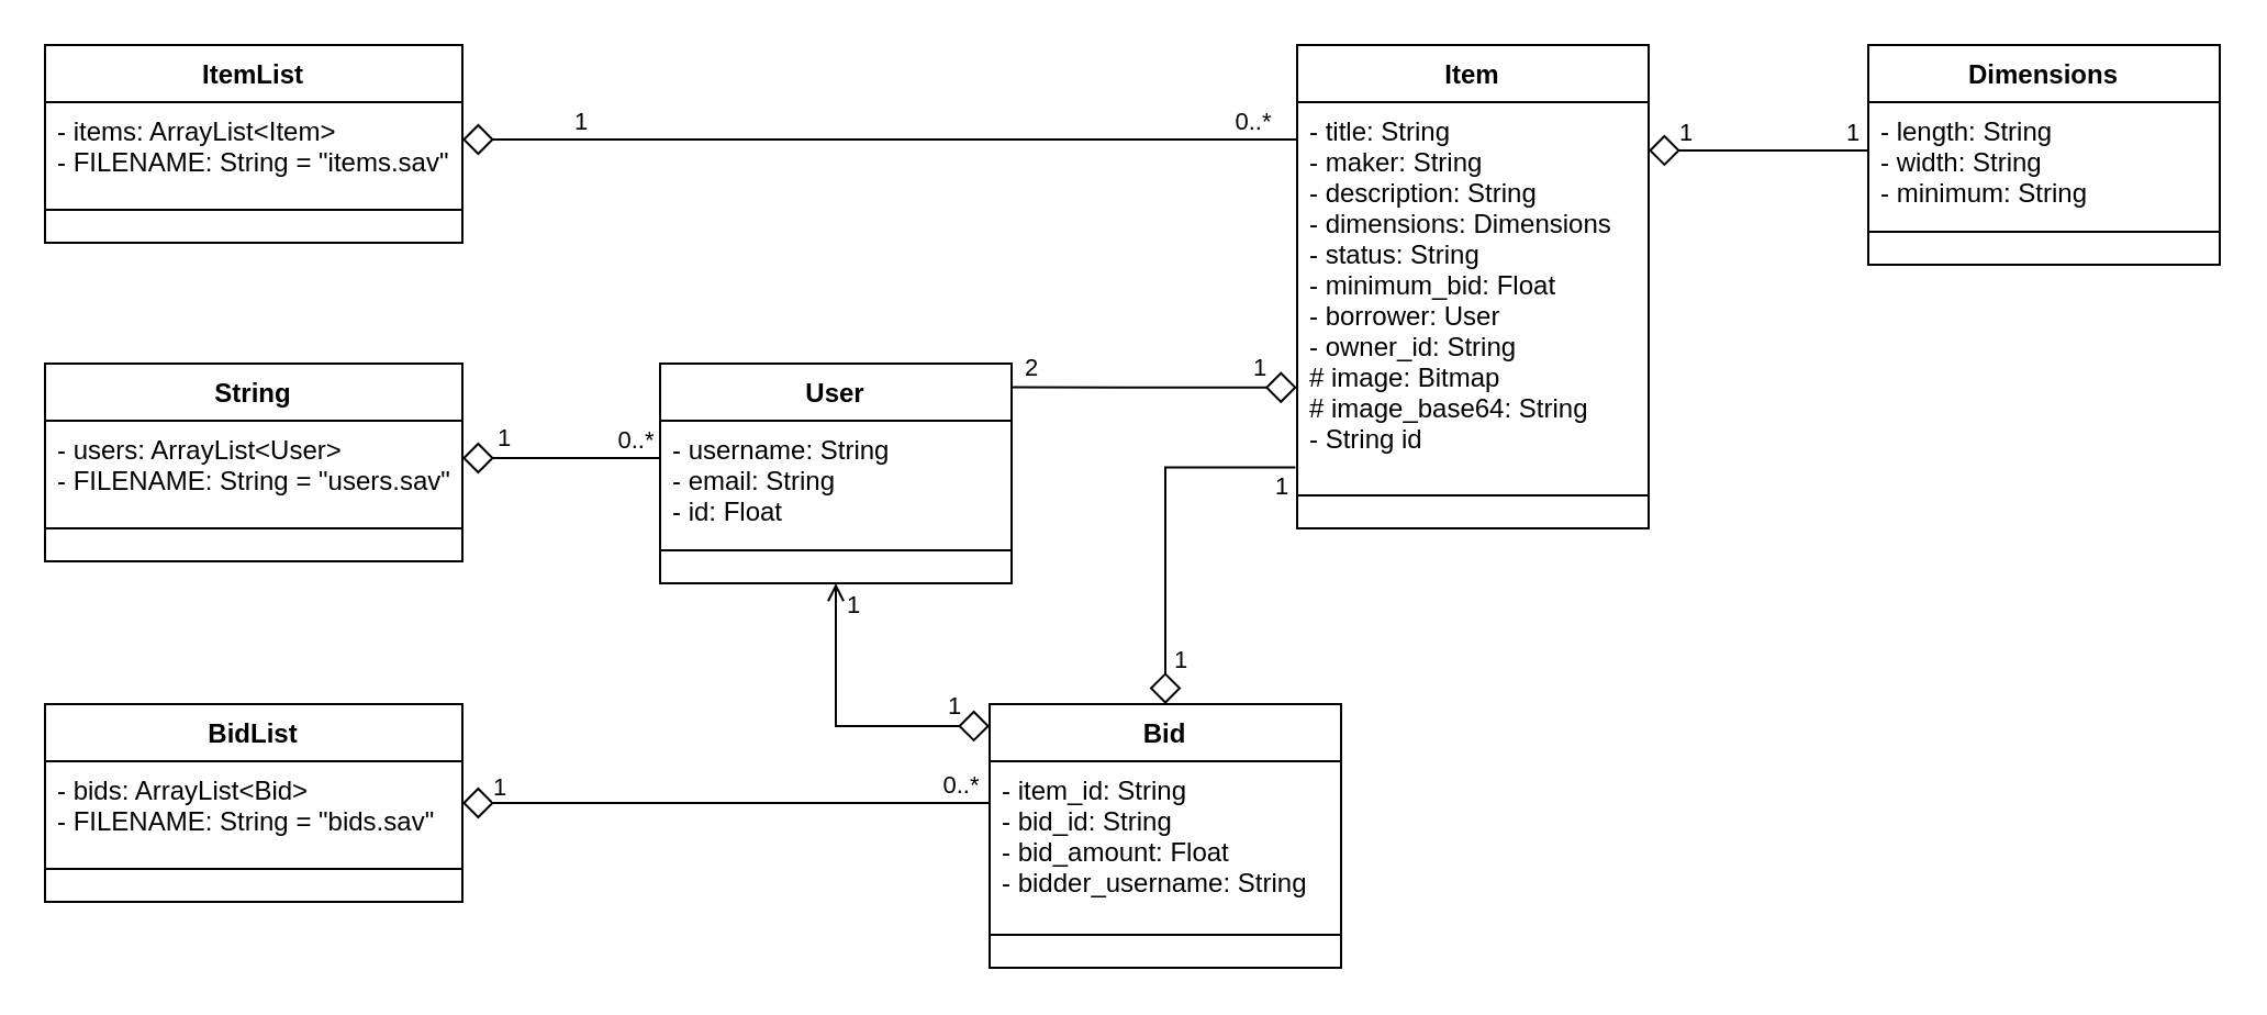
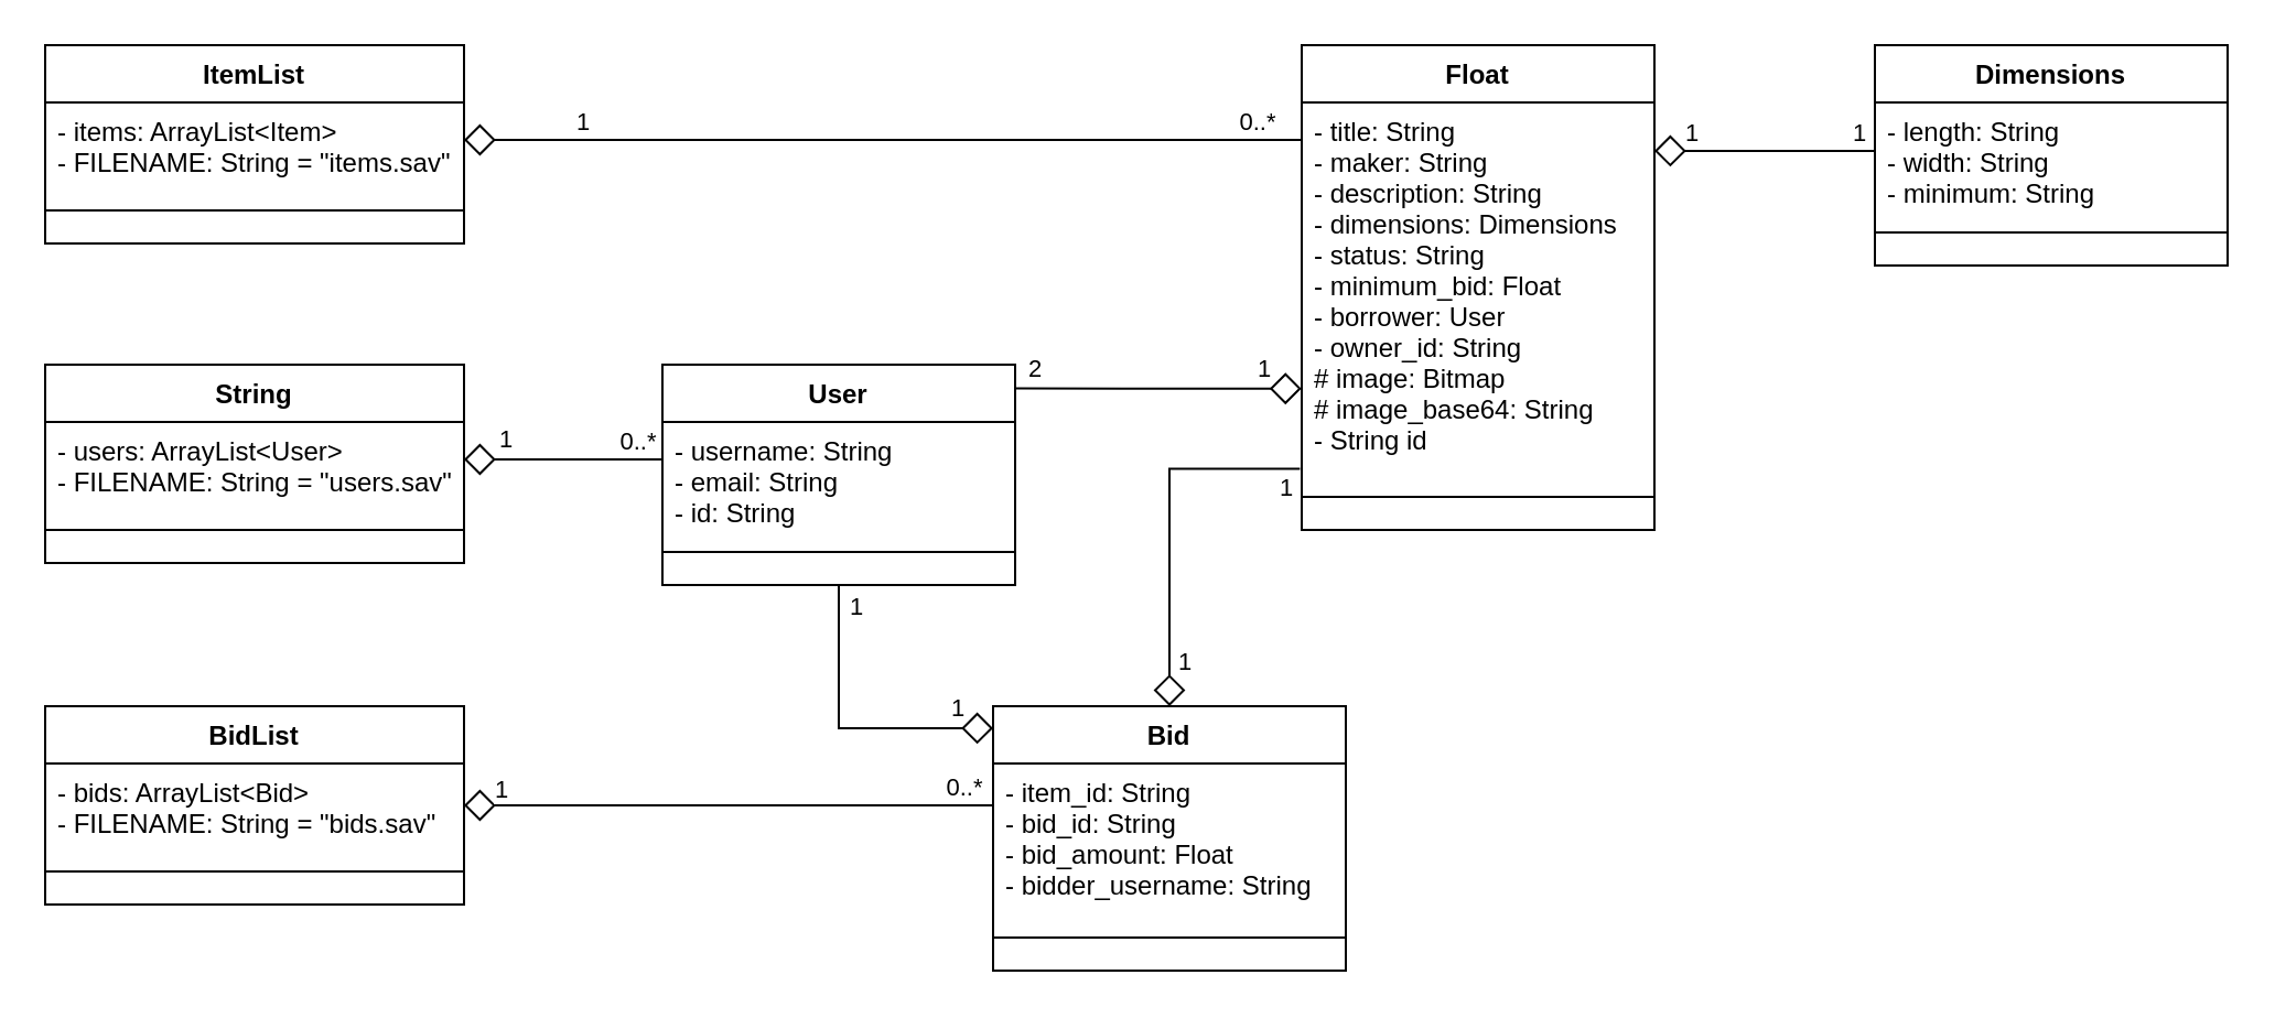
  <mxCell id="0" />
  <mxCell id="1" parent="0" />
  <mxCell id="2" value="Dimensions" style="swimlane;fontStyle=1;align=center;verticalAlign=top;childLayout=stackLayout;horizontal=1;startSize=26;horizontalStack=0;resizeParent=1;resizeParentMax=0;resizeLast=0;collapsible=1;marginBottom=0;" vertex="1" parent="1"><mxGeometry x="850" y="20" width="160" height="100" as="geometry" /></mxCell>
  <mxCell id="3" value="- length: String&#10;- width: String&#10;- minimum: String" style="text;strokeColor=none;fillColor=none;align=left;verticalAlign=top;spacingLeft=4;spacingRight=4;overflow=hidden;rotatable=0;points=[[0,0.5],[1,0.5]];portConstraint=eastwest;" vertex="1" parent="2"><mxGeometry y="26" width="160" height="44" as="geometry" /></mxCell>
  <mxCell id="4" value="" style="line;strokeWidth=1;fillColor=none;align=left;verticalAlign=middle;spacingTop=-1;spacingLeft=3;spacingRight=3;rotatable=0;labelPosition=right;points=[];portConstraint=eastwest;" vertex="1" parent="2"><mxGeometry y="70" width="160" height="30" as="geometry" /></mxCell>
  <mxCell id="5" style="edgeStyle=orthogonalEdgeStyle;rounded=0;orthogonalLoop=1;jettySize=auto;html=1;exitX=-0.001;exitY=0.792;exitDx=0;exitDy=0;entryX=0.999;entryY=0.107;entryDx=0;entryDy=0;entryPerimeter=0;startArrow=diamond;startFill=0;endArrow=none;endFill=0;startSize=12;strokeColor=default;exitPerimeter=0;" edge="1" parent="1" source="9" target="11"><mxGeometry relative="1" as="geometry" /></mxCell>
  <mxCell id="6" value="1" style="edgeLabel;html=1;align=center;verticalAlign=middle;resizable=0;points=[];" vertex="1" connectable="0" parent="5"><mxGeometry x="-0.745" y="-2" relative="1" as="geometry"><mxPoint y="-7" as="offset" /></mxGeometry></mxCell>
  <mxCell id="7" value="2" style="edgeLabel;html=1;align=center;verticalAlign=middle;resizable=0;points=[];" vertex="1" connectable="0" parent="5"><mxGeometry x="0.908" relative="1" as="geometry"><mxPoint x="2" y="-9" as="offset" /></mxGeometry></mxCell>
- <mxCell id="8" value="Item" style="swimlane;fontStyle=1;align=center;verticalAlign=top;childLayout=stackLayout;horizontal=1;startSize=26;horizontalStack=0;resizeParent=1;resizeParentMax=0;resizeLast=0;collapsible=1;marginBottom=0;" vertex="1" parent="1"><mxGeometry x="590" y="20" width="160" height="220" as="geometry" /></mxCell>
+ <mxCell id="8" value="Float" style="swimlane;fontStyle=1;align=center;verticalAlign=top;childLayout=stackLayout;horizontal=1;startSize=26;horizontalStack=0;resizeParent=1;resizeParentMax=0;resizeLast=0;collapsible=1;marginBottom=0;" vertex="1" parent="1"><mxGeometry x="590" y="20" width="160" height="220" as="geometry" /></mxCell>
  <mxCell id="9" value="- title: String&#10;- maker: String&#10;- description: String&#10;- dimensions: Dimensions&#10;- status: String&#10;- minimum_bid: Float&#10;- borrower: User&#10;- owner_id: String&#10;# image: Bitmap&#10;# image_base64: String&#10;- String id" style="text;strokeColor=none;fillColor=none;align=left;verticalAlign=top;spacingLeft=4;spacingRight=4;overflow=hidden;rotatable=0;points=[[0,0.5],[1,0.5]];portConstraint=eastwest;" vertex="1" parent="8"><mxGeometry y="26" width="160" height="164" as="geometry" /></mxCell>
  <mxCell id="10" value="" style="line;strokeWidth=1;fillColor=none;align=left;verticalAlign=middle;spacingTop=-1;spacingLeft=3;spacingRight=3;rotatable=0;labelPosition=right;points=[];portConstraint=eastwest;" vertex="1" parent="8"><mxGeometry y="190" width="160" height="30" as="geometry" /></mxCell>
  <mxCell id="11" value="User" style="swimlane;fontStyle=1;align=center;verticalAlign=top;childLayout=stackLayout;horizontal=1;startSize=26;horizontalStack=0;resizeParent=1;resizeParentMax=0;resizeLast=0;collapsible=1;marginBottom=0;" vertex="1" parent="1"><mxGeometry x="300" y="165" width="160" height="100" as="geometry" /></mxCell>
- <mxCell id="12" value="- username: String &#10;- email: String &#10;- id: Float " style="text;strokeColor=none;fillColor=none;align=left;verticalAlign=top;spacingLeft=4;spacingRight=4;overflow=hidden;rotatable=0;points=[[0,0.5],[1,0.5]];portConstraint=eastwest;" vertex="1" parent="11"><mxGeometry y="26" width="160" height="44" as="geometry" /></mxCell>
+ <mxCell id="12" value="- username: String &#10;- email: String &#10;- id: String " style="text;strokeColor=none;fillColor=none;align=left;verticalAlign=top;spacingLeft=4;spacingRight=4;overflow=hidden;rotatable=0;points=[[0,0.5],[1,0.5]];portConstraint=eastwest;" vertex="1" parent="11"><mxGeometry y="26" width="160" height="44" as="geometry" /></mxCell>
  <mxCell id="13" value="" style="line;strokeWidth=1;fillColor=none;align=left;verticalAlign=middle;spacingTop=-1;spacingLeft=3;spacingRight=3;rotatable=0;labelPosition=right;points=[];portConstraint=eastwest;" vertex="1" parent="11"><mxGeometry y="70" width="160" height="30" as="geometry" /></mxCell>
- <mxCell id="14" style="edgeStyle=orthogonalEdgeStyle;rounded=0;orthogonalLoop=1;jettySize=auto;html=1;startArrow=diamond;startFill=0;endArrow=open;endFill=0;startSize=12;strokeColor=default;entryX=0.5;entryY=1;entryDx=0;entryDy=0;exitX=0;exitY=0.083;exitDx=0;exitDy=0;exitPerimeter=0;" edge="1" parent="1" source="17" target="11"><mxGeometry relative="1" as="geometry"><mxPoint x="430" y="330" as="sourcePoint" /><mxPoint x="330" y="213" as="targetPoint" /><Array as="points"><mxPoint x="380" y="330" /></Array></mxGeometry></mxCell>
+ <mxCell id="14" style="edgeStyle=orthogonalEdgeStyle;rounded=0;orthogonalLoop=1;jettySize=auto;html=1;startArrow=diamond;startFill=0;endArrow=none;endFill=0;startSize=12;strokeColor=default;entryX=0.5;entryY=1;entryDx=0;entryDy=0;exitX=0;exitY=0.083;exitDx=0;exitDy=0;exitPerimeter=0;" edge="1" parent="1" source="17" target="11"><mxGeometry relative="1" as="geometry"><mxPoint x="430" y="330" as="sourcePoint" /><mxPoint x="330" y="213" as="targetPoint" /><Array as="points"><mxPoint x="380" y="330" /></Array></mxGeometry></mxCell>
  <mxCell id="15" value="1" style="edgeLabel;html=1;align=center;verticalAlign=middle;resizable=0;points=[];" vertex="1" connectable="0" parent="14"><mxGeometry x="0.949" relative="1" as="geometry"><mxPoint x="7" y="6" as="offset" /></mxGeometry></mxCell>
  <mxCell id="16" value="1" style="edgeLabel;html=1;align=center;verticalAlign=middle;resizable=0;points=[];" vertex="1" connectable="0" parent="14"><mxGeometry x="-0.905" relative="1" as="geometry"><mxPoint x="-11" y="-9" as="offset" /></mxGeometry></mxCell>
  <mxCell id="17" value="Bid" style="swimlane;fontStyle=1;align=center;verticalAlign=top;childLayout=stackLayout;horizontal=1;startSize=26;horizontalStack=0;resizeParent=1;resizeParentMax=0;resizeLast=0;collapsible=1;marginBottom=0;" vertex="1" parent="1"><mxGeometry x="450" y="320" width="160" height="120" as="geometry" /></mxCell>
  <mxCell id="18" value="- item_id: String&#10;- bid_id: String&#10;- bid_amount: Float&#10;- bidder_username: String" style="text;strokeColor=none;fillColor=none;align=left;verticalAlign=top;spacingLeft=4;spacingRight=4;overflow=hidden;rotatable=0;points=[[0,0.5],[1,0.5]];portConstraint=eastwest;" vertex="1" parent="17"><mxGeometry y="26" width="160" height="64" as="geometry" /></mxCell>
  <mxCell id="19" value="" style="line;strokeWidth=1;fillColor=none;align=left;verticalAlign=middle;spacingTop=-1;spacingLeft=3;spacingRight=3;rotatable=0;labelPosition=right;points=[];portConstraint=eastwest;" vertex="1" parent="17"><mxGeometry y="90" width="160" height="30" as="geometry" /></mxCell>
  <mxCell id="20" value="BidList" style="swimlane;fontStyle=1;align=center;verticalAlign=top;childLayout=stackLayout;horizontal=1;startSize=26;horizontalStack=0;resizeParent=1;resizeParentMax=0;resizeLast=0;collapsible=1;marginBottom=0;" vertex="1" parent="1"><mxGeometry x="20" y="320" width="190" height="90" as="geometry" /></mxCell>
  <mxCell id="21" value="- bids: ArrayList&lt;Bid&gt;&#10;- FILENAME: String = &quot;bids.sav&quot;" style="text;strokeColor=none;fillColor=none;align=left;verticalAlign=top;spacingLeft=4;spacingRight=4;overflow=hidden;rotatable=0;points=[[0,0.5],[1,0.5]];portConstraint=eastwest;" vertex="1" parent="20"><mxGeometry y="26" width="190" height="34" as="geometry" /></mxCell>
  <mxCell id="22" value="" style="line;strokeWidth=1;fillColor=none;align=left;verticalAlign=middle;spacingTop=-1;spacingLeft=3;spacingRight=3;rotatable=0;labelPosition=right;points=[];portConstraint=eastwest;" vertex="1" parent="20"><mxGeometry y="60" width="190" height="30" as="geometry" /></mxCell>
  <mxCell id="23" style="edgeStyle=orthogonalEdgeStyle;rounded=0;orthogonalLoop=1;jettySize=auto;html=1;exitX=1;exitY=0.5;exitDx=0;exitDy=0;startArrow=diamond;startFill=0;endArrow=none;endFill=0;startSize=12;strokeColor=default;" edge="1" parent="1" source="27"><mxGeometry relative="1" as="geometry"><mxPoint x="590" y="63" as="targetPoint" /></mxGeometry></mxCell>
  <mxCell id="24" value="1" style="edgeLabel;html=1;align=center;verticalAlign=middle;resizable=0;points=[];" vertex="1" connectable="0" parent="23"><mxGeometry x="-0.749" y="-1" relative="1" as="geometry"><mxPoint x="5" y="-10" as="offset" /></mxGeometry></mxCell>
  <mxCell id="25" value="0..*" style="edgeLabel;html=1;align=center;verticalAlign=middle;resizable=0;points=[];" vertex="1" connectable="0" parent="23"><mxGeometry x="0.937" y="-1" relative="1" as="geometry"><mxPoint x="-9" y="-10" as="offset" /></mxGeometry></mxCell>
  <mxCell id="26" value="ItemList" style="swimlane;fontStyle=1;align=center;verticalAlign=top;childLayout=stackLayout;horizontal=1;startSize=26;horizontalStack=0;resizeParent=1;resizeParentMax=0;resizeLast=0;collapsible=1;marginBottom=0;" vertex="1" parent="1"><mxGeometry x="20" y="20" width="190" height="90" as="geometry" /></mxCell>
  <mxCell id="27" value="- items: ArrayList&lt;Item&gt;&#10;- FILENAME: String = &quot;items.sav&quot;" style="text;strokeColor=none;fillColor=none;align=left;verticalAlign=top;spacingLeft=4;spacingRight=4;overflow=hidden;rotatable=0;points=[[0,0.5],[1,0.5]];portConstraint=eastwest;" vertex="1" parent="26"><mxGeometry y="26" width="190" height="34" as="geometry" /></mxCell>
  <mxCell id="28" value="" style="line;strokeWidth=1;fillColor=none;align=left;verticalAlign=middle;spacingTop=-1;spacingLeft=3;spacingRight=3;rotatable=0;labelPosition=right;points=[];portConstraint=eastwest;" vertex="1" parent="26"><mxGeometry y="60" width="190" height="30" as="geometry" /></mxCell>
  <mxCell id="29" value="String" style="swimlane;fontStyle=1;align=center;verticalAlign=top;childLayout=stackLayout;horizontal=1;startSize=26;horizontalStack=0;resizeParent=1;resizeParentMax=0;resizeLast=0;collapsible=1;marginBottom=0;" vertex="1" parent="1"><mxGeometry x="20" y="165" width="190" height="90" as="geometry" /></mxCell>
  <mxCell id="30" value="- users: ArrayList&lt;User&gt;&#10;- FILENAME: String = &quot;users.sav&quot;" style="text;strokeColor=none;fillColor=none;align=left;verticalAlign=top;spacingLeft=4;spacingRight=4;overflow=hidden;rotatable=0;points=[[0,0.5],[1,0.5]];portConstraint=eastwest;" vertex="1" parent="29"><mxGeometry y="26" width="190" height="34" as="geometry" /></mxCell>
  <mxCell id="31" value="" style="line;strokeWidth=1;fillColor=none;align=left;verticalAlign=middle;spacingTop=-1;spacingLeft=3;spacingRight=3;rotatable=0;labelPosition=right;points=[];portConstraint=eastwest;" vertex="1" parent="29"><mxGeometry y="60" width="190" height="30" as="geometry" /></mxCell>
  <mxCell id="32" style="edgeStyle=orthogonalEdgeStyle;rounded=0;orthogonalLoop=1;jettySize=auto;html=1;entryX=0;entryY=0.5;entryDx=0;entryDy=0;strokeColor=default;endArrow=none;endFill=0;startArrow=diamond;startFill=0;startSize=12;exitX=1;exitY=0.134;exitDx=0;exitDy=0;exitPerimeter=0;" edge="1" parent="1" source="9" target="3"><mxGeometry relative="1" as="geometry"><mxPoint x="760" y="90" as="sourcePoint" /></mxGeometry></mxCell>
  <mxCell id="33" value="1" style="edgeLabel;html=1;align=center;verticalAlign=middle;resizable=0;points=[];" vertex="1" connectable="0" parent="32"><mxGeometry x="0.974" relative="1" as="geometry"><mxPoint x="-6" y="-8" as="offset" /></mxGeometry></mxCell>
  <mxCell id="34" value="1" style="edgeLabel;html=1;align=center;verticalAlign=middle;resizable=0;points=[];" vertex="1" connectable="0" parent="32"><mxGeometry x="-0.772" relative="1" as="geometry"><mxPoint x="6" y="-8" as="offset" /></mxGeometry></mxCell>
  <mxCell id="35" style="edgeStyle=orthogonalEdgeStyle;rounded=0;orthogonalLoop=1;jettySize=auto;html=1;startArrow=diamond;startFill=0;endArrow=none;endFill=0;startSize=12;strokeColor=default;entryX=-0.005;entryY=1.014;entryDx=0;entryDy=0;entryPerimeter=0;exitX=0.5;exitY=0;exitDx=0;exitDy=0;" edge="1" parent="1" source="17" target="9"><mxGeometry relative="1" as="geometry"><mxPoint x="770" y="340" as="sourcePoint" /><mxPoint x="800" y="188" as="targetPoint" /></mxGeometry></mxCell>
  <mxCell id="36" value="1" style="edgeLabel;html=1;align=center;verticalAlign=middle;resizable=0;points=[];" vertex="1" connectable="0" parent="35"><mxGeometry x="-0.63" y="-2" relative="1" as="geometry"><mxPoint x="4" y="10" as="offset" /></mxGeometry></mxCell>
  <mxCell id="37" value="1" style="edgeLabel;html=1;align=center;verticalAlign=middle;resizable=0;points=[];" vertex="1" connectable="0" parent="35"><mxGeometry x="0.732" y="-2" relative="1" as="geometry"><mxPoint x="15" y="6" as="offset" /></mxGeometry></mxCell>
  <mxCell id="38" style="edgeStyle=orthogonalEdgeStyle;rounded=0;orthogonalLoop=1;jettySize=auto;html=1;exitX=1;exitY=0.5;exitDx=0;exitDy=0;entryX=0;entryY=0.386;entryDx=0;entryDy=0;startArrow=diamond;startFill=0;endArrow=none;endFill=0;startSize=12;strokeColor=default;entryPerimeter=0;" edge="1" parent="1" source="30" target="12"><mxGeometry relative="1" as="geometry" /></mxCell>
  <mxCell id="39" value="1" style="edgeLabel;html=1;align=center;verticalAlign=middle;resizable=0;points=[];" vertex="1" connectable="0" parent="38"><mxGeometry x="-0.692" y="-2" relative="1" as="geometry"><mxPoint x="4" y="-11" as="offset" /></mxGeometry></mxCell>
  <mxCell id="40" value="0..*" style="edgeLabel;html=1;align=center;verticalAlign=middle;resizable=0;points=[];" vertex="1" connectable="0" parent="38"><mxGeometry x="0.926" y="-1" relative="1" as="geometry"><mxPoint x="-9" y="-9" as="offset" /></mxGeometry></mxCell>
  <mxCell id="41" style="edgeStyle=orthogonalEdgeStyle;rounded=0;orthogonalLoop=1;jettySize=auto;html=1;exitX=1;exitY=0.5;exitDx=0;exitDy=0;startArrow=diamond;startFill=0;endArrow=none;endFill=0;startSize=12;strokeColor=default;entryX=0;entryY=0.297;entryDx=0;entryDy=0;entryPerimeter=0;" edge="1" parent="1" source="20" target="18"><mxGeometry relative="1" as="geometry"><mxPoint x="440" y="365" as="targetPoint" /></mxGeometry></mxCell>
  <mxCell id="42" value="1" style="edgeLabel;html=1;align=center;verticalAlign=middle;resizable=0;points=[];" vertex="1" connectable="0" parent="41"><mxGeometry x="-0.519" y="-2" relative="1" as="geometry"><mxPoint x="-41" y="-10" as="offset" /></mxGeometry></mxCell>
  <mxCell id="43" value="0..*" style="edgeLabel;html=1;align=center;verticalAlign=middle;resizable=0;points=[];" vertex="1" connectable="0" parent="41"><mxGeometry x="0.879" y="-2" relative="1" as="geometry"><mxPoint x="2" y="-11" as="offset" /></mxGeometry></mxCell>
